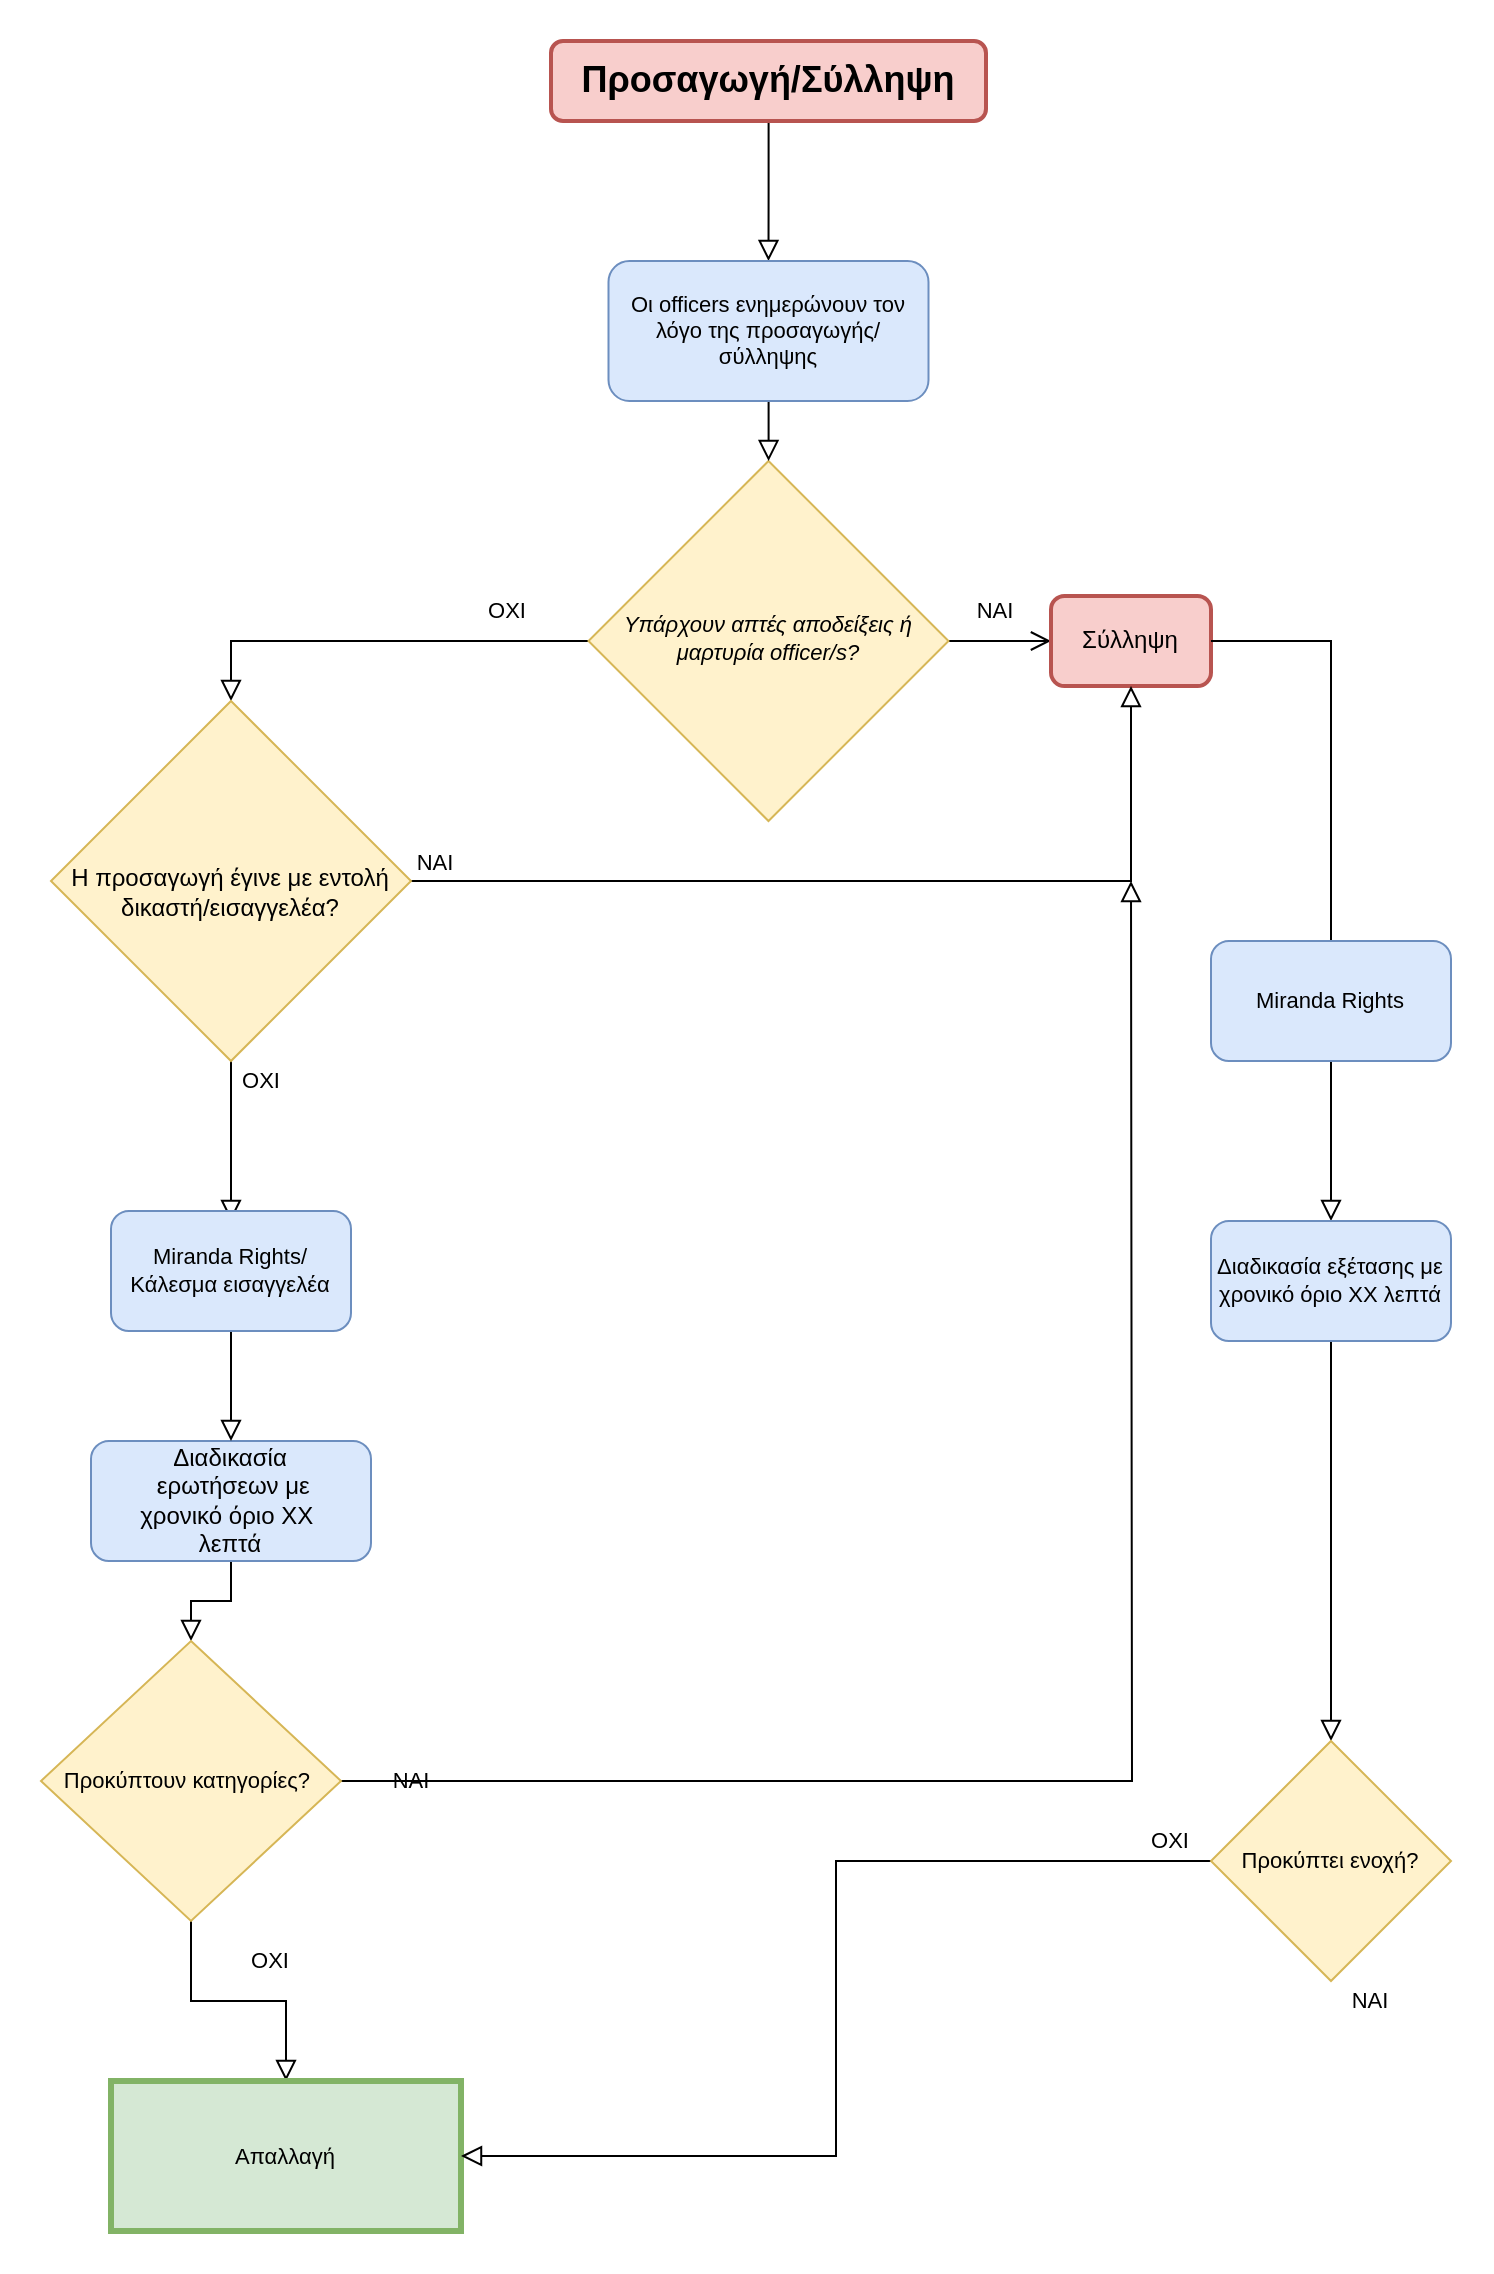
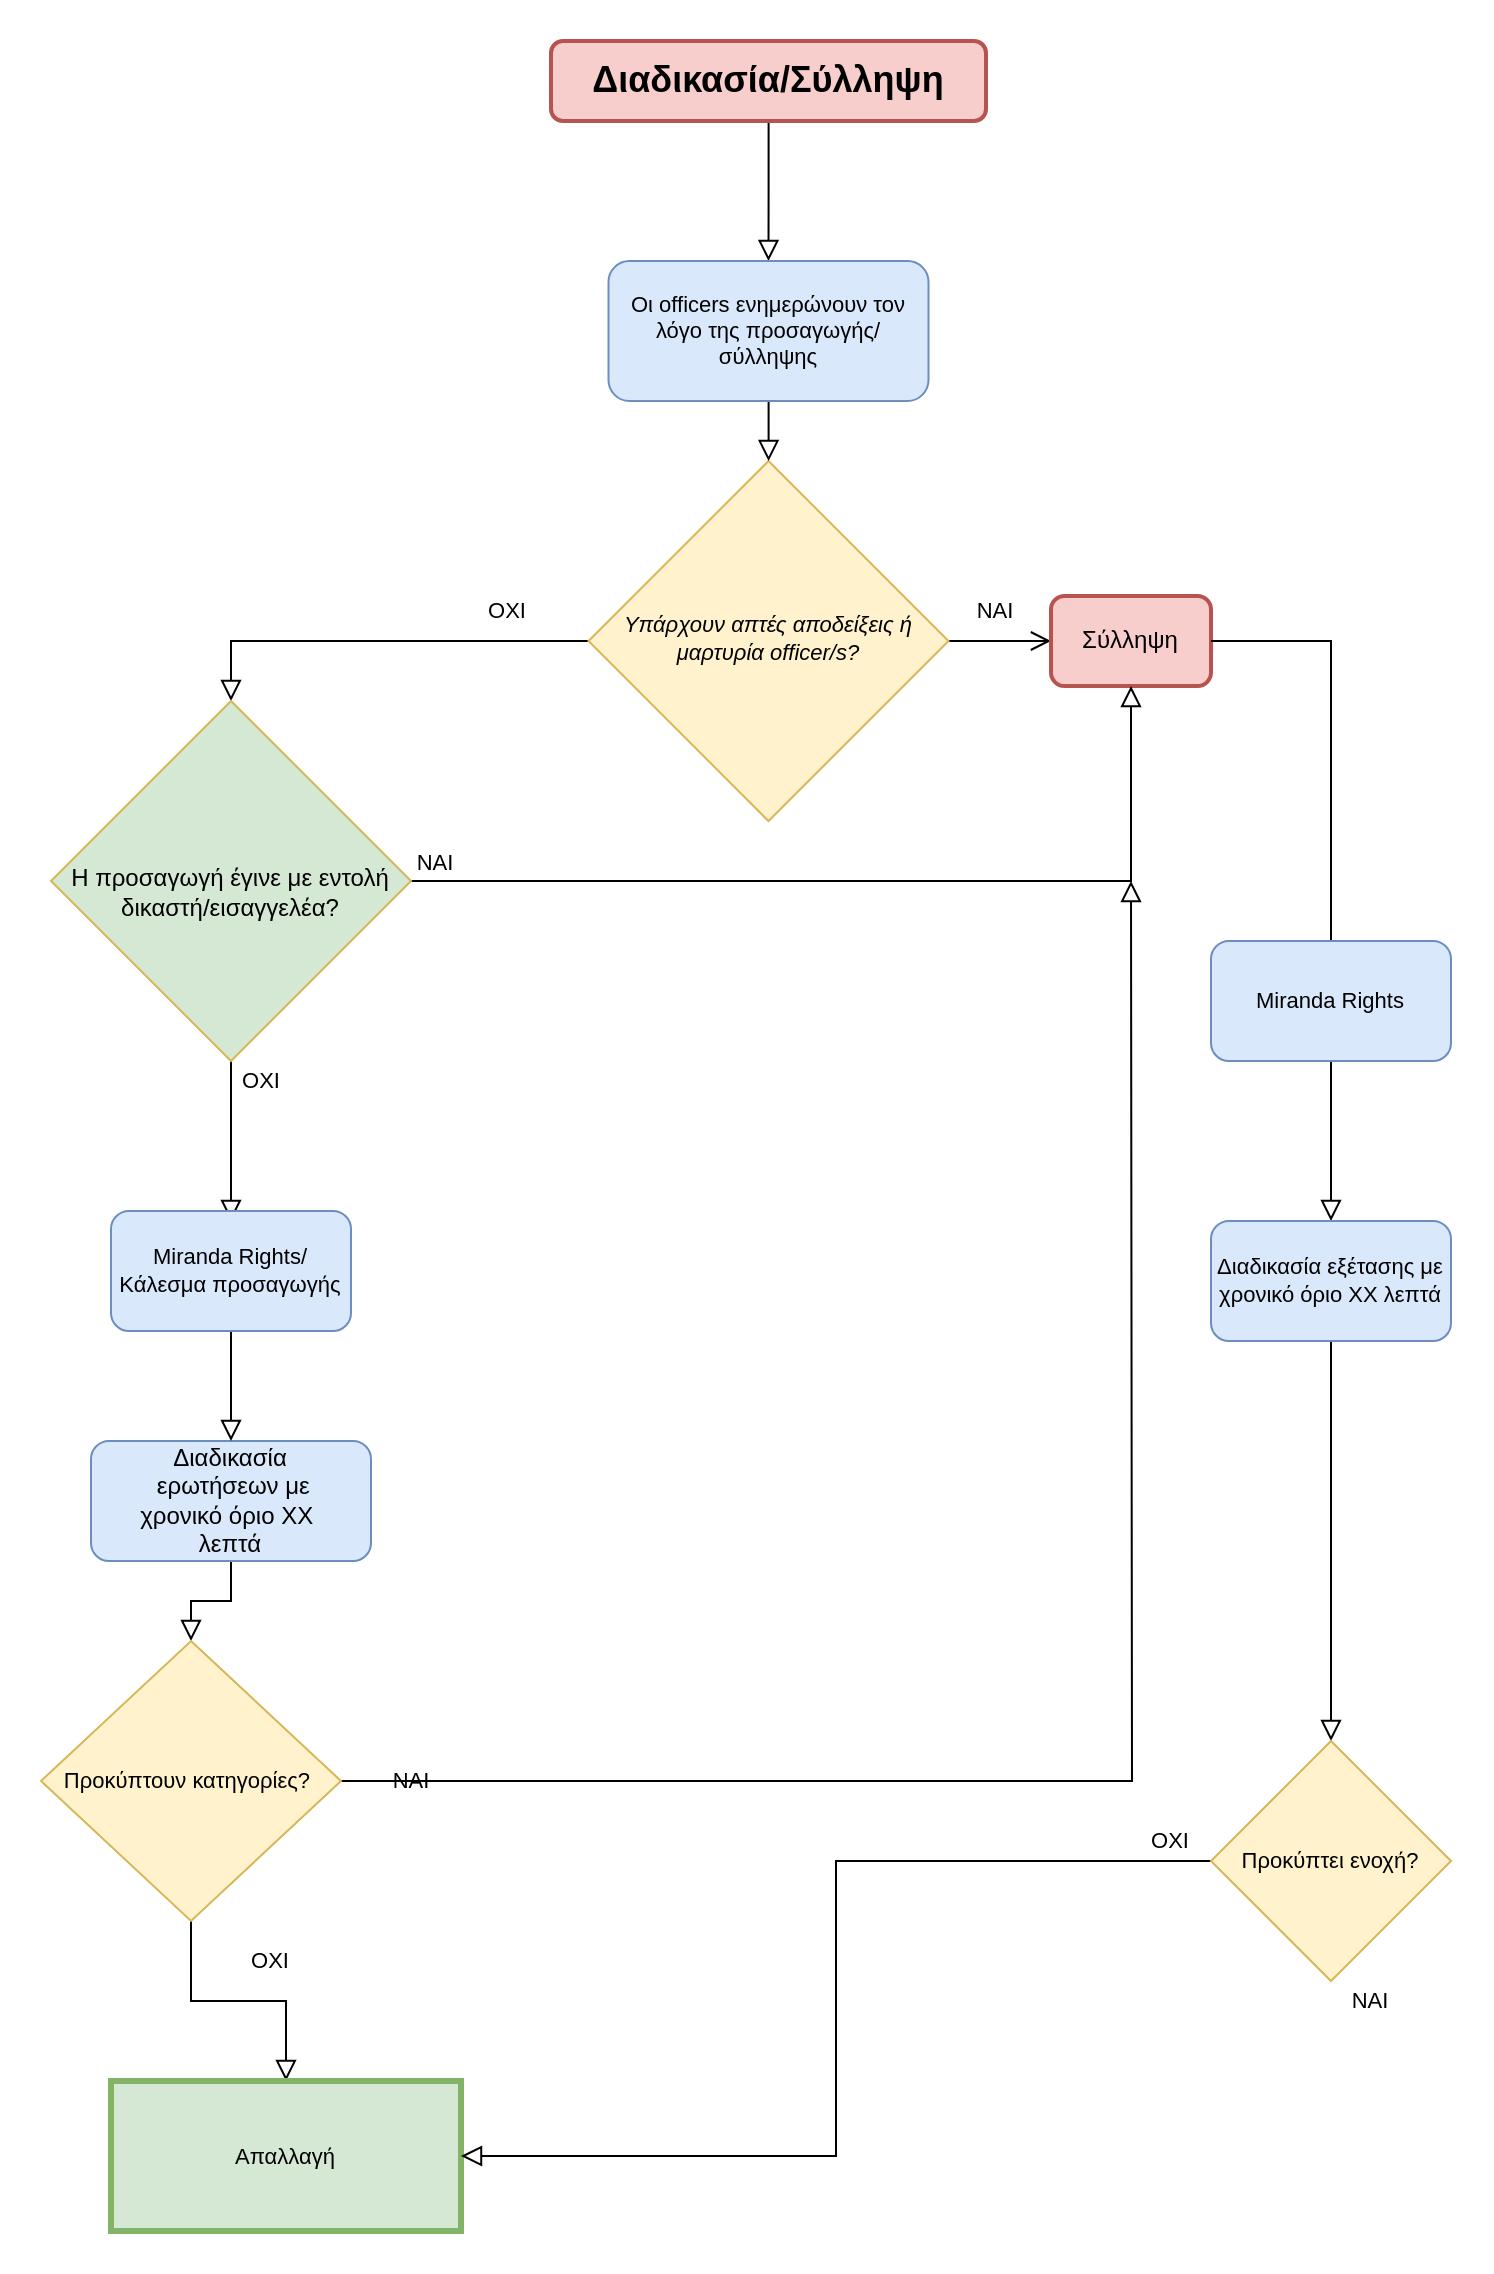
  <mxCell id="0" />
  <mxCell id="1" parent="0" />
  <mxCell id="2" value="" style="rounded=0;html=1;jettySize=auto;orthogonalLoop=1;fontSize=11;endArrow=block;endFill=0;endSize=8;strokeWidth=1;shadow=0;labelBackgroundColor=none;edgeStyle=orthogonalEdgeStyle;entryX=0.5;entryY=0;entryDx=0;entryDy=0;" parent="1" source="3" target="8" edge="1"><mxGeometry relative="1" as="geometry"><Array as="points" /></mxGeometry></mxCell>
- <mxCell id="3" value="&lt;span style=&quot;font-size: 18px&quot;&gt;&lt;b&gt;Προσαγωγή/&lt;/b&gt;&lt;/span&gt;&lt;span style=&quot;font-size: 18px&quot;&gt;&lt;b&gt;Σύλληψη&lt;/b&gt;&lt;/span&gt;" style="rounded=1;whiteSpace=wrap;html=1;fontSize=12;glass=0;strokeWidth=2;shadow=0;fillColor=#f8cecc;strokeColor=#b85450;" parent="1" vertex="1"><mxGeometry x="275" y="20" width="217.5" height="40" as="geometry" /></mxCell>
+ <mxCell id="3" value="&lt;span style=&quot;font-size: 18px&quot;&gt;&lt;b&gt;Διαδικασία/&lt;/b&gt;&lt;/span&gt;&lt;span style=&quot;font-size: 18px&quot;&gt;&lt;b&gt;Σύλληψη&lt;/b&gt;&lt;/span&gt;" style="rounded=1;whiteSpace=wrap;html=1;fontSize=12;glass=0;strokeWidth=2;shadow=0;fillColor=#f8cecc;strokeColor=#b85450;" parent="1" vertex="1"><mxGeometry x="275" y="20" width="217.5" height="40" as="geometry" /></mxCell>
  <mxCell id="4" value="ΝΑΙ" style="rounded=0;html=1;jettySize=auto;orthogonalLoop=1;fontSize=11;endArrow=open;endFill=0;endSize=8;strokeWidth=1;shadow=0;labelBackgroundColor=none;edgeStyle=orthogonalEdgeStyle;entryX=0;entryY=0.5;entryDx=0;entryDy=0;" parent="1" source="6" target="9" edge="1"><mxGeometry x="-0.103" y="15" relative="1" as="geometry"><mxPoint as="offset" /><mxPoint x="485" y="420" as="targetPoint" /></mxGeometry></mxCell>
  <mxCell id="5" value="ΟΧΙ" style="edgeStyle=orthogonalEdgeStyle;rounded=0;html=1;jettySize=auto;orthogonalLoop=1;fontSize=11;endArrow=block;endFill=0;endSize=8;strokeWidth=1;shadow=0;labelBackgroundColor=none;" parent="1" source="6" target="13" edge="1"><mxGeometry x="-0.609" y="-15" relative="1" as="geometry"><mxPoint as="offset" /><mxPoint x="195" y="345" as="targetPoint" /><Array as="points"><mxPoint x="115" y="320" /></Array></mxGeometry></mxCell>
  <mxCell id="6" value="Υπάρχουν απτές αποδείξεις ή μαρτυρία officer/s?" style="rhombus;whiteSpace=wrap;html=1;shadow=0;fontFamily=Helvetica;fontSize=11;align=center;strokeWidth=1;spacing=6;spacingTop=-3;horizontal=1;verticalAlign=middle;fontStyle=2;spacingLeft=0;fillColor=#fff2cc;strokeColor=#d6b656;" parent="1" vertex="1"><mxGeometry x="293.75" y="230" width="180" height="180" as="geometry" /></mxCell>
  <mxCell id="7" value="" style="edgeStyle=orthogonalEdgeStyle;rounded=0;orthogonalLoop=1;jettySize=auto;html=1;endArrow=block;endFill=0;endSize=8;" edge="1" parent="1" source="8" target="6"><mxGeometry relative="1" as="geometry" /></mxCell>
  <mxCell id="8" value="Οι officers ενημερώνουν τον λόγο της προσαγωγής/σύλληψης" style="rounded=1;whiteSpace=wrap;html=1;fontSize=11;fillColor=#dae8fc;strokeColor=#6c8ebf;" vertex="1" parent="1"><mxGeometry x="303.75" y="130" width="160" height="70" as="geometry" /></mxCell>
  <mxCell id="9" value="Σύλληψη" style="rounded=1;whiteSpace=wrap;html=1;strokeWidth=2;fillColor=#f8cecc;strokeColor=#b85450;shadow=0;glass=0;sketch=0;" vertex="1" parent="1"><mxGeometry x="525" y="297.5" width="80" height="45" as="geometry" /></mxCell>
  <mxCell id="10" value="" style="edgeStyle=orthogonalEdgeStyle;rounded=0;orthogonalLoop=1;jettySize=auto;html=1;endArrow=block;endFill=0;endSize=8;fontSize=11;entryX=0.5;entryY=1;entryDx=0;entryDy=0;" edge="1" parent="1" source="13" target="9"><mxGeometry relative="1" as="geometry"><mxPoint x="385" y="440" as="targetPoint" /><Array as="points"><mxPoint x="565" y="440" /></Array></mxGeometry></mxCell>
  <mxCell id="11" value="ΝΑΙ" style="edgeLabel;html=1;align=center;verticalAlign=middle;resizable=0;points=[];fontSize=11;" vertex="1" connectable="0" parent="10"><mxGeometry x="-0.536" relative="1" as="geometry"><mxPoint x="-95" y="-10" as="offset" /></mxGeometry></mxCell>
  <mxCell id="12" value="" style="edgeStyle=orthogonalEdgeStyle;rounded=0;orthogonalLoop=1;jettySize=auto;html=1;endArrow=block;endFill=0;endSize=8;fontSize=11;" edge="1" parent="1" source="13"><mxGeometry relative="1" as="geometry"><mxPoint x="115" y="610" as="targetPoint" /></mxGeometry></mxCell>
- <mxCell id="13" value="&lt;div&gt;&lt;span&gt;Η προσαγωγή έγινε με εντολή δικαστή/εισαγγελέα?&lt;/span&gt;&lt;/div&gt;" style="rhombus;whiteSpace=wrap;html=1;rounded=0;fillColor=#fff2cc;align=center;strokeWidth=1;spacingTop=11;strokeColor=#d6b656;" vertex="1" parent="1"><mxGeometry x="25" y="350" width="180" height="180" as="geometry" /></mxCell>
+ <mxCell id="13" value="&lt;div&gt;&lt;span&gt;Η προσαγωγή έγινε με εντολή δικαστή/εισαγγελέα?&lt;/span&gt;&lt;/div&gt;" style="rhombus;whiteSpace=wrap;html=1;rounded=0;fillColor=#d5e8d4;align=center;strokeWidth=1;spacingTop=11;strokeColor=#d6b656;" vertex="1" parent="1"><mxGeometry x="25" y="350" width="180" height="180" as="geometry" /></mxCell>
  <mxCell id="14" value="" style="edgeStyle=orthogonalEdgeStyle;rounded=0;orthogonalLoop=1;jettySize=auto;html=1;endArrow=block;endFill=0;endSize=8;fontSize=11;" edge="1" parent="1" source="15" target="18"><mxGeometry relative="1" as="geometry" /></mxCell>
  <mxCell id="15" value="&lt;span style=&quot;font-size: 12px&quot;&gt;Διαδικασία&lt;/span&gt;&lt;div style=&quot;font-size: 12px&quot;&gt;&amp;nbsp;ερωτήσεων&amp;nbsp;με χρονικό&amp;nbsp;όριο&amp;nbsp;ΧΧ&amp;nbsp;&lt;/div&gt;&lt;span style=&quot;font-size: 12px&quot;&gt;λεπτά&lt;/span&gt;" style="rounded=1;whiteSpace=wrap;html=1;strokeWidth=1;fillColor=#dae8fc;fontSize=11;strokeColor=#6c8ebf;" vertex="1" parent="1"><mxGeometry x="45" y="720" width="140" height="60" as="geometry" /></mxCell>
  <mxCell id="16" value="" style="edgeStyle=orthogonalEdgeStyle;rounded=0;orthogonalLoop=1;jettySize=auto;html=1;endArrow=block;endFill=0;endSize=8;fontSize=11;" edge="1" parent="1" source="18" target="20"><mxGeometry relative="1" as="geometry" /></mxCell>
  <mxCell id="17" style="edgeStyle=orthogonalEdgeStyle;rounded=0;orthogonalLoop=1;jettySize=auto;html=1;exitX=1;exitY=0.5;exitDx=0;exitDy=0;endArrow=block;endFill=0;endSize=8;strokeColor=#000000;fontSize=11;" edge="1" parent="1" source="18"><mxGeometry relative="1" as="geometry"><mxPoint x="565" y="440" as="targetPoint" /></mxGeometry></mxCell>
  <mxCell id="18" value="Προκύπτουν κατηγορίες?&amp;nbsp;" style="rhombus;whiteSpace=wrap;html=1;rounded=0;fontSize=11;strokeWidth=1;fillColor=#fff2cc;strokeColor=#d6b656;" vertex="1" parent="1"><mxGeometry x="20" y="820" width="150" height="140" as="geometry" /></mxCell>
  <mxCell id="19" value="ΝΑΙ" style="text;html=1;align=center;verticalAlign=middle;resizable=0;points=[];autosize=1;fontSize=11;" vertex="1" parent="1"><mxGeometry x="190" y="880" width="30" height="20" as="geometry" /></mxCell>
  <mxCell id="20" value="Απαλλαγή" style="whiteSpace=wrap;html=1;rounded=0;fontSize=11;strokeWidth=3;fillColor=#d5e8d4;strokeColor=#82b366;" vertex="1" parent="1"><mxGeometry x="55" y="1040" width="175" height="75" as="geometry" /></mxCell>
  <mxCell id="21" value="" style="edgeStyle=orthogonalEdgeStyle;rounded=0;orthogonalLoop=1;jettySize=auto;html=1;endArrow=block;endFill=0;endSize=8;strokeColor=#000000;fontSize=11;" edge="1" parent="1" source="22" target="15"><mxGeometry relative="1" as="geometry" /></mxCell>
- <mxCell id="22" value="Miranda Rights/ Κάλεσμα εισαγγελέα" style="rounded=1;whiteSpace=wrap;html=1;strokeWidth=1;fillColor=#dae8fc;fontSize=11;strokeColor=#6c8ebf;" vertex="1" parent="1"><mxGeometry x="55" y="605" width="120" height="60" as="geometry" /></mxCell>
+ <mxCell id="22" value="Miranda Rights/ Κάλεσμα προσαγωγής" style="rounded=1;whiteSpace=wrap;html=1;strokeWidth=1;fillColor=#dae8fc;fontSize=11;strokeColor=#6c8ebf;" vertex="1" parent="1"><mxGeometry x="55" y="605" width="120" height="60" as="geometry" /></mxCell>
  <mxCell id="23" value="ΟΧΙ" style="text;html=1;align=center;verticalAlign=middle;resizable=0;points=[];autosize=1;fontSize=11;" vertex="1" parent="1"><mxGeometry x="115" y="530" width="30" height="20" as="geometry" /></mxCell>
  <mxCell id="24" value="" style="endArrow=none;html=1;fontSize=11;exitX=1;exitY=0.5;exitDx=0;exitDy=0;rounded=0;" edge="1" parent="1" source="9" target="26"><mxGeometry width="50" height="50" relative="1" as="geometry"><mxPoint x="295" y="720" as="sourcePoint" /><mxPoint x="345" y="670" as="targetPoint" /><Array as="points"><mxPoint x="665" y="320" /></Array></mxGeometry></mxCell>
  <mxCell id="25" value="" style="edgeStyle=orthogonalEdgeStyle;rounded=0;orthogonalLoop=1;jettySize=auto;html=1;endArrow=block;endFill=0;endSize=8;strokeColor=#000000;fontSize=11;" edge="1" parent="1" source="26" target="29"><mxGeometry relative="1" as="geometry" /></mxCell>
  <mxCell id="26" value="Miranda Rights" style="rounded=1;whiteSpace=wrap;html=1;strokeWidth=1;fillColor=#dae8fc;fontSize=11;strokeColor=#6c8ebf;" vertex="1" parent="1"><mxGeometry x="605" y="470" width="120" height="60" as="geometry" /></mxCell>
  <mxCell id="27" value="ΟΧΙ" style="text;html=1;strokeColor=none;fillColor=none;align=center;verticalAlign=middle;whiteSpace=wrap;rounded=0;shadow=0;glass=0;sketch=0;fontSize=11;" vertex="1" parent="1"><mxGeometry x="115" y="970" width="40" height="20" as="geometry" /></mxCell>
  <mxCell id="28" value="" style="edgeStyle=orthogonalEdgeStyle;rounded=0;orthogonalLoop=1;jettySize=auto;html=1;endArrow=block;endFill=0;endSize=8;strokeColor=#000000;fontSize=11;" edge="1" parent="1" source="29" target="31"><mxGeometry relative="1" as="geometry" /></mxCell>
  <mxCell id="29" value="Διαδικασία εξέτασης με χρονικό όριο ΧΧ λεπτά" style="whiteSpace=wrap;html=1;rounded=1;fontSize=11;strokeColor=#6c8ebf;strokeWidth=1;fillColor=#dae8fc;" vertex="1" parent="1"><mxGeometry x="605" y="610" width="120" height="60" as="geometry" /></mxCell>
  <mxCell id="30" style="edgeStyle=orthogonalEdgeStyle;rounded=0;orthogonalLoop=1;jettySize=auto;html=1;exitX=0;exitY=0.5;exitDx=0;exitDy=0;entryX=1;entryY=0.5;entryDx=0;entryDy=0;endArrow=block;endFill=0;endSize=8;strokeColor=#000000;fontSize=11;" edge="1" parent="1" source="31" target="20"><mxGeometry relative="1" as="geometry" /></mxCell>
  <mxCell id="31" value="Προκύπτει ενοχή?" style="rhombus;whiteSpace=wrap;html=1;rounded=0;fontSize=11;strokeColor=#d6b656;strokeWidth=1;fillColor=#fff2cc;" vertex="1" parent="1"><mxGeometry x="605" y="870" width="120" height="120" as="geometry" /></mxCell>
  <mxCell id="32" value="ΟΧΙ" style="text;html=1;strokeColor=none;fillColor=none;align=center;verticalAlign=middle;whiteSpace=wrap;rounded=0;shadow=0;glass=0;sketch=0;fontSize=11;" vertex="1" parent="1"><mxGeometry x="565" y="910" width="40" height="20" as="geometry" /></mxCell>
  <mxCell id="33" value="ΝΑΙ" style="text;html=1;strokeColor=none;fillColor=none;align=center;verticalAlign=middle;whiteSpace=wrap;rounded=0;shadow=0;glass=0;sketch=0;fontSize=11;" vertex="1" parent="1"><mxGeometry x="665" y="990" width="40" height="20" as="geometry" /></mxCell>
